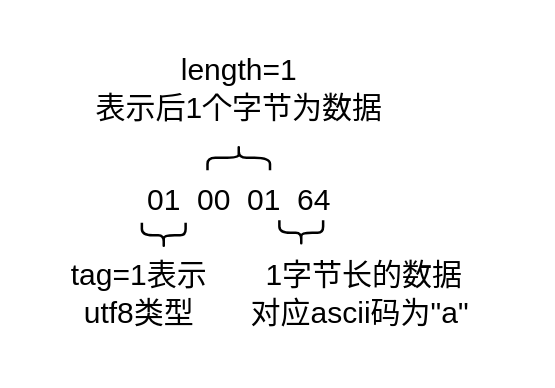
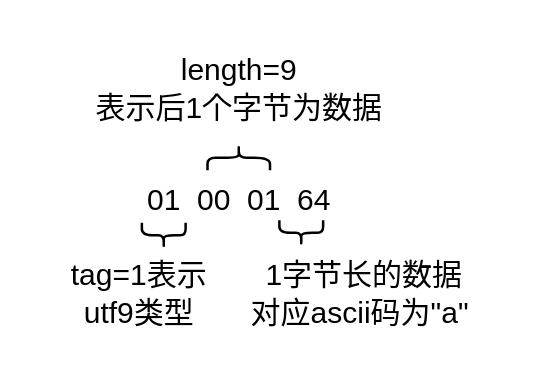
  <mxCell id="0" />
  <mxCell id="1" parent="0" />
- <mxCell id="2" value="length=1&lt;br&gt;表示后1个字节为数据" style="text;html=1;align=center;verticalAlign=middle;resizable=0;points=[];autosize=1;" vertex="1" parent="1"><mxGeometry x="30" y="20" width="130" height="30" as="geometry" /></mxCell>
+ <mxCell id="2" value="length=9&lt;br&gt;表示后1个字节为数据" style="text;html=1;align=center;verticalAlign=middle;resizable=0;points=[];autosize=1;" vertex="1" parent="1"><mxGeometry x="30" y="20" width="130" height="30" as="geometry" /></mxCell>
  <mxCell id="3" value="01&amp;nbsp; 00&amp;nbsp; 01&amp;nbsp; 64" style="text;html=1;align=center;verticalAlign=middle;resizable=0;points=[];autosize=1;" vertex="1" parent="1"><mxGeometry x="50" y="70" width="90" height="20" as="geometry" /></mxCell>
  <mxCell id="4" value="" style="shape=curlyBracket;whiteSpace=wrap;html=1;rounded=1;rotation=90;" vertex="1" parent="1"><mxGeometry x="90" y="50" width="10" height="25" as="geometry" /></mxCell>
  <mxCell id="5" value="" style="shape=curlyBracket;whiteSpace=wrap;html=1;rounded=1;rotation=-90;" vertex="1" parent="1"><mxGeometry x="60" y="84.75" width="10" height="17.5" as="geometry" /></mxCell>
  <mxCell id="6" value="" style="shape=curlyBracket;whiteSpace=wrap;html=1;rounded=1;rotation=-90;" vertex="1" parent="1"><mxGeometry x="115" y="83.75" width="10" height="17.5" as="geometry" /></mxCell>
- <mxCell id="7" value="tag=1表示&lt;br&gt;utf8类型" style="text;html=1;align=center;verticalAlign=middle;resizable=0;points=[];autosize=1;" vertex="1" parent="1"><mxGeometry x="20" y="102.25" width="70" height="30" as="geometry" /></mxCell>
+ <mxCell id="7" value="tag=1表示&lt;br&gt;utf9类型" style="text;html=1;align=center;verticalAlign=middle;resizable=0;points=[];autosize=1;" vertex="1" parent="1"><mxGeometry x="20" y="102.25" width="70" height="30" as="geometry" /></mxCell>
  <mxCell id="8" value="1字节长的数据&lt;br&gt;对应ascii码为&quot;a&quot;&amp;nbsp;" style="text;html=1;align=center;verticalAlign=middle;resizable=0;points=[];autosize=1;" vertex="1" parent="1"><mxGeometry x="90" y="102.25" width="110" height="30" as="geometry" /></mxCell>
